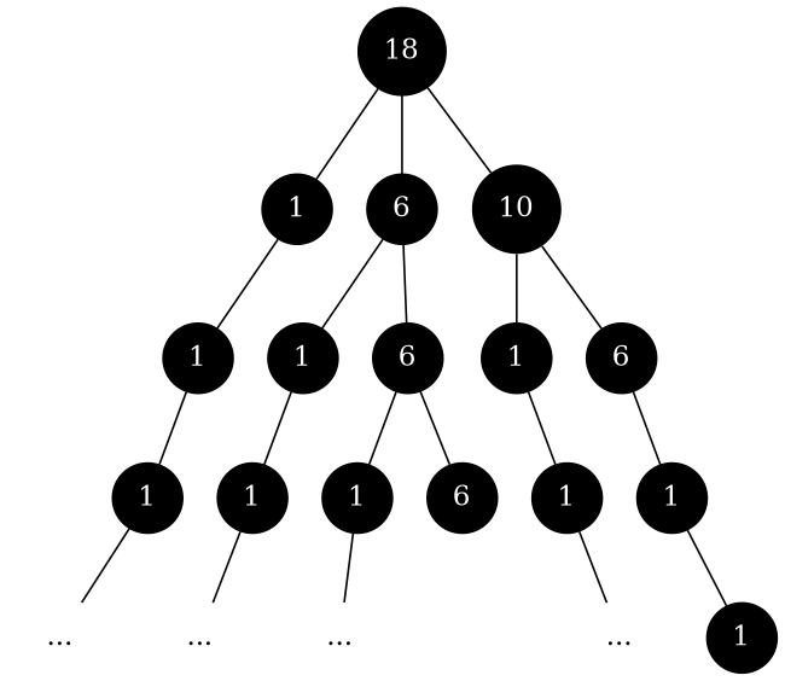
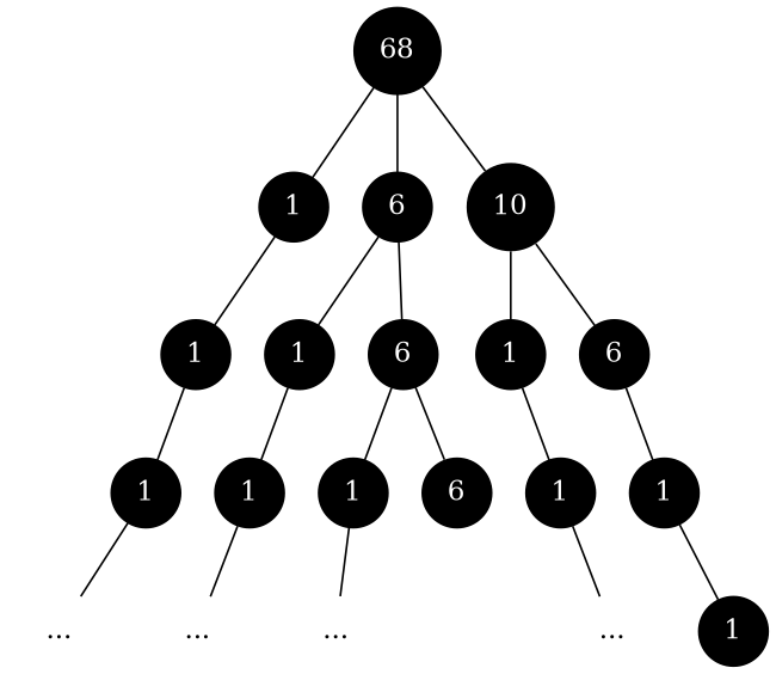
  graph {
    node [fillcolor=black fontcolor=white shape=circle style=filled]
    n1 [label=1]
    n2 [label=6]
    n3 [label=10]
    n4 [label=1]
    n5 [label=1]
    n6 [label=6]
    n7 [label=1]
    n8 [label=6]
    n9 [label=1]
    n10 [label=1]
    n11 [label=1]
    n12 [label=1]
    n13 [label=6]
    n14 [label=1]
    n15 [label=1]
    n16 [fontcolor=black label="..." shape=plaintext style=""]
    n17 [fontcolor=black label="..." shape=plaintext style=""]
    n18 [fontcolor=black label="..." shape=plaintext style=""]
    n19 [label=" " shape=plaintext style=""]
    n20 [fontcolor=black label="..." shape=plaintext style=""]
-   n21 [label=18]
+   n21 [label=68]
    subgraph sub_1 {
      rank=same
      n1
      n2
      n3
    }
    subgraph sub_2 {
      rank=same
      n4
      n5
      n6
      n7
      n8
    }
    subgraph sub_3 {
      rank=same
      n9
      n10
      n11
      n12
      n13
      n14
    }
    subgraph sub_4 {
      rank=same
      n15
      n16
      n17
      n18
      n19
      n20
    }
    n1 -- n2 [style=invis]
    n1 -- n4
    n2 -- n3 [style=invis]
    n2 -- n5
    n2 -- n6
    n3 -- n7
    n3 -- n8
    n4 -- n5 [style=invis]
    n4 -- n9
    n5 -- n6 [style=invis]
    n5 -- n10
    n6 -- n7 [style=invis]
    n6 -- n12
    n6 -- n13
    n7 -- n8 [style=invis]
    n7 -- n14
    n8 -- n11
    n9 -- n10 [style=invis]
    n9 -- n16
    n10 -- n12 [style=invis]
    n10 -- n17
    n11 -- n15
    n12 -- n13 [style=invis]
    n12 -- n18
    n13 -- n14 [style=invis]
    n13 -- n19 [style=invis]
    n14 -- n11 [style=invis]
    n14 -- n20
    n16 -- n17 [style=invis]
    n17 -- n18 [style=invis]
    n18 -- n19 [style=invis]
    n19 -- n20 [style=invis]
    n20 -- n15 [style=invis]
    n21 -- n1
    n21 -- n2
    n21 -- n3
  }
